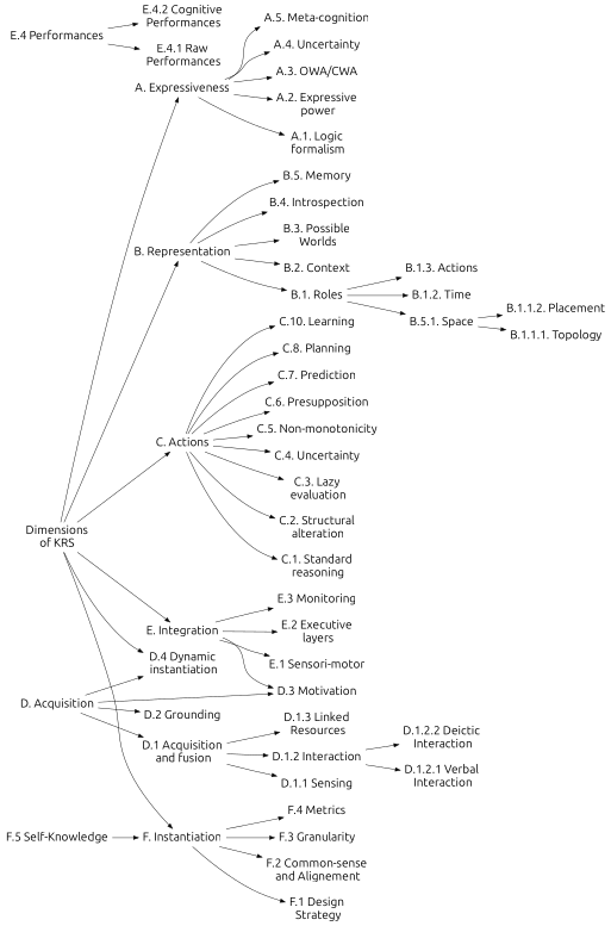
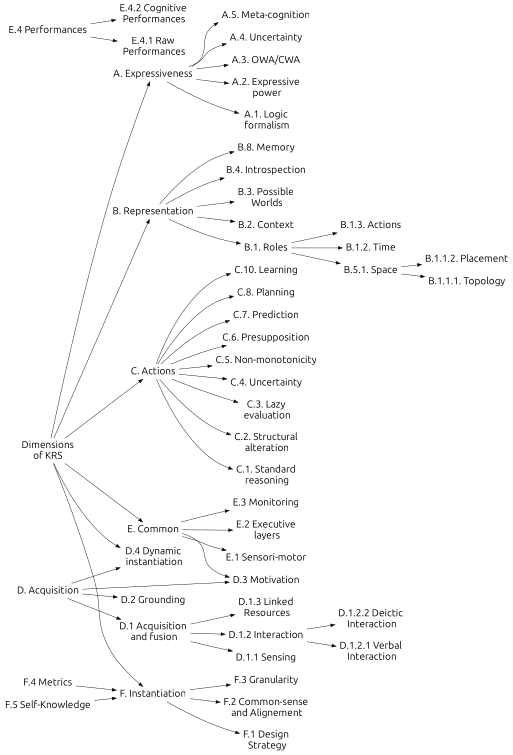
  strict digraph {
    rankdir=LR
    node [fontname=Ubuntu fontsize=24 shape=plaintext]
    n1 [label="Dimensions\nof KRS"]
    n2 [label="A. Expressiveness"]
    n3 [label="B. Representation"]
    n4 [label="C. Actions"]
-   n5 [label="E. Integration"]
+   n5 [label="E. Common"]
    n6 [label="F. Instantiation"]
    n7 [label="D.4 Dynamic\n instantiation"]
    n8 [label="A.5. Meta-cognition"]
    n9 [label="A.4. Uncertainty"]
    n10 [label="A.3. OWA/CWA"]
    n11 [label="A.2. Expressive\n power"]
    n12 [label="A.1. Logic\n formalism"]
-   n13 [label="B.5. Memory"]
+   n13 [label="B.8. Memory"]
    n14 [label="B.4. Introspection"]
    n15 [label="B.3. Possible\n Worlds"]
    n16 [label="B.2. Context"]
    n17 [label="B.1. Roles"]
    n18 [label="C.10. Learning"]
    n19 [label="C.8. Planning"]
    n20 [label="C.7. Prediction"]
    n21 [label="C.6. Presupposition"]
    n22 [label="C.5. Non-monotonicity"]
    n23 [label="C.4. Uncertainty"]
    n24 [label="C.3. Lazy\n evaluation"]
    n25 [label="C.2. Structural\n alteration"]
    n26 [label="C.1. Standard\n reasoning"]
    n27 [label="D. Acquisition"]
    n28 [label="D.3 Motivation"]
    n29 [label="D.2 Grounding"]
    n30 [label="D.1 Acquisition\n and fusion"]
    n31 [label="E.3 Monitoring"]
    n32 [label="E.2 Executive\n layers"]
    n33 [label="E.1 Sensori-motor"]
    n34 [label="F.4 Metrics"]
    n35 [label="F.3 Granularity"]
    n36 [label="F.2 Common-sense\n and Alignement"]
    n37 [label="F.1 Design\n Strategy"]
    n38 [label="B.1.3. Actions"]
    n39 [label="B.1.2. Time"]
    n40 [label="B.5.1. Space"]
    n41 [label="D.1.3 Linked\n Resources"]
    n42 [label="D.1.2 Interaction"]
    n43 [label="D.1.1 Sensing"]
    n44 [label="E.4 Performances"]
    n45 [label="E.4.2 Cognitive\n Performances"]
    n46 [label="E.4.1 Raw\n Performances"]
    n47 [label="F.5 Self-Knowledge"]
    n48 [label="B.1.1.2. Placement"]
    n49 [label="B.1.1.1. Topology"]
    n50 [label="D.1.2.2 Deictic\n Interaction"]
    n51 [label="D.1.2.1 Verbal\n Interaction"]
    n1 -> n2
    n1 -> n3
    n1 -> n4
    n1 -> n5
    n1 -> n6
    n1 -> n7
    n2 -> n8
    n2 -> n9
    n2 -> n10
    n2 -> n11
    n2 -> n12
    n3 -> n13
    n3 -> n14
    n3 -> n15
    n3 -> n16
    n3 -> n17
    n4 -> n18
    n4 -> n19
    n4 -> n20
    n4 -> n21
    n4 -> n22
    n4 -> n23
    n4 -> n24
    n4 -> n25
    n4 -> n26
    n5 -> n28
    n5 -> n31
    n5 -> n32
    n5 -> n33
-   n6 -> n34
+   n34 -> n6
    n6 -> n35
    n6 -> n36
    n6 -> n37
    n17 -> n38
    n17 -> n39
    n17 -> n40
    n27 -> n7
    n27 -> n28
    n27 -> n29
    n27 -> n30
    n30 -> n41
    n30 -> n42
    n30 -> n43
    n40 -> n48
    n40 -> n49
    n42 -> n50
    n42 -> n51
    n44 -> n45
    n44 -> n46
    n47 -> n6
  }
